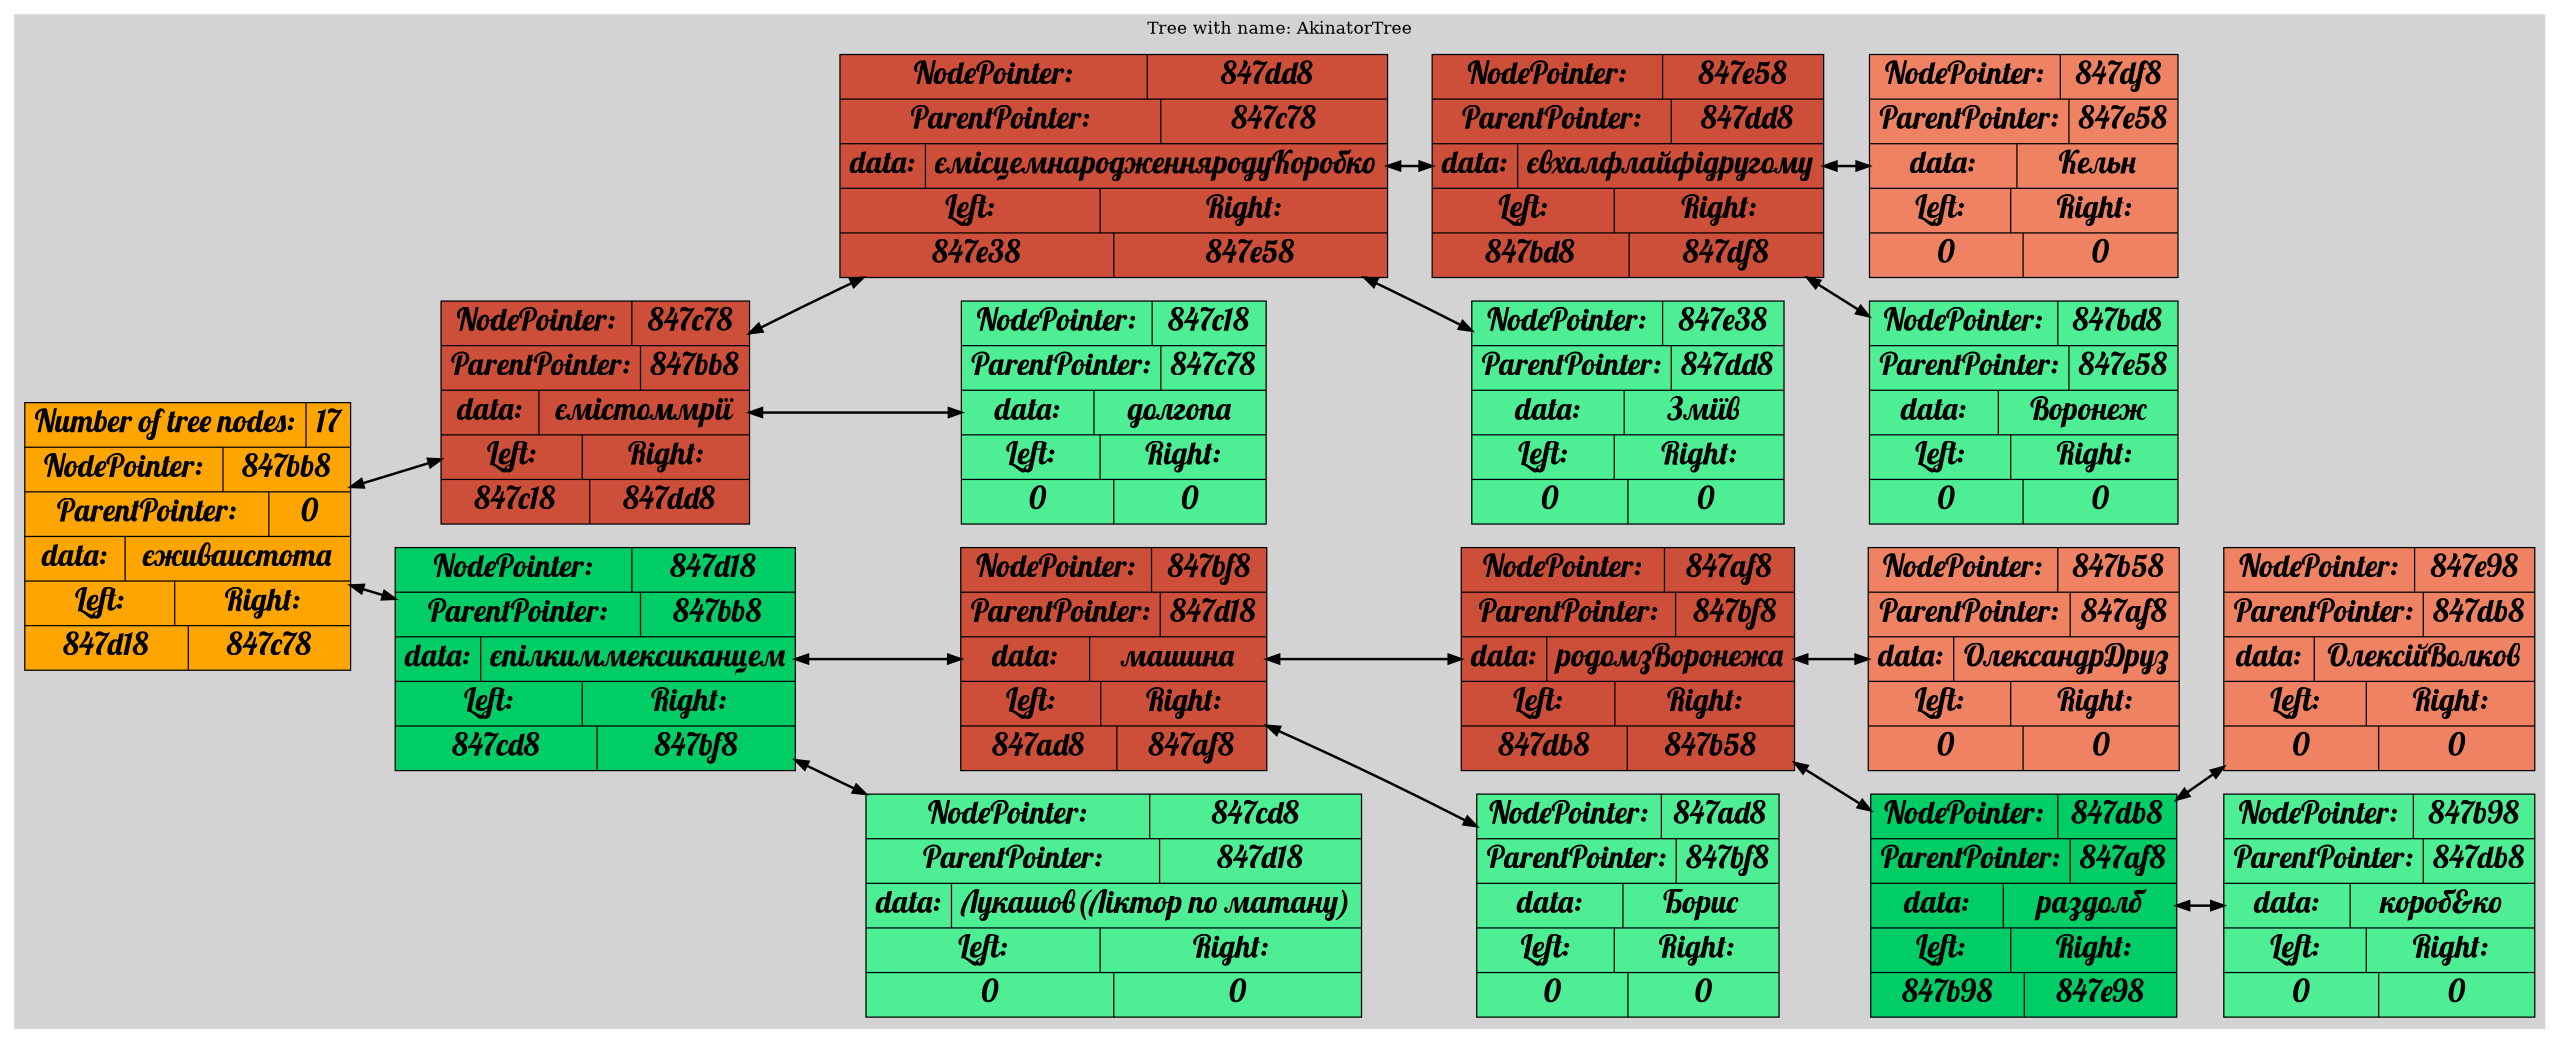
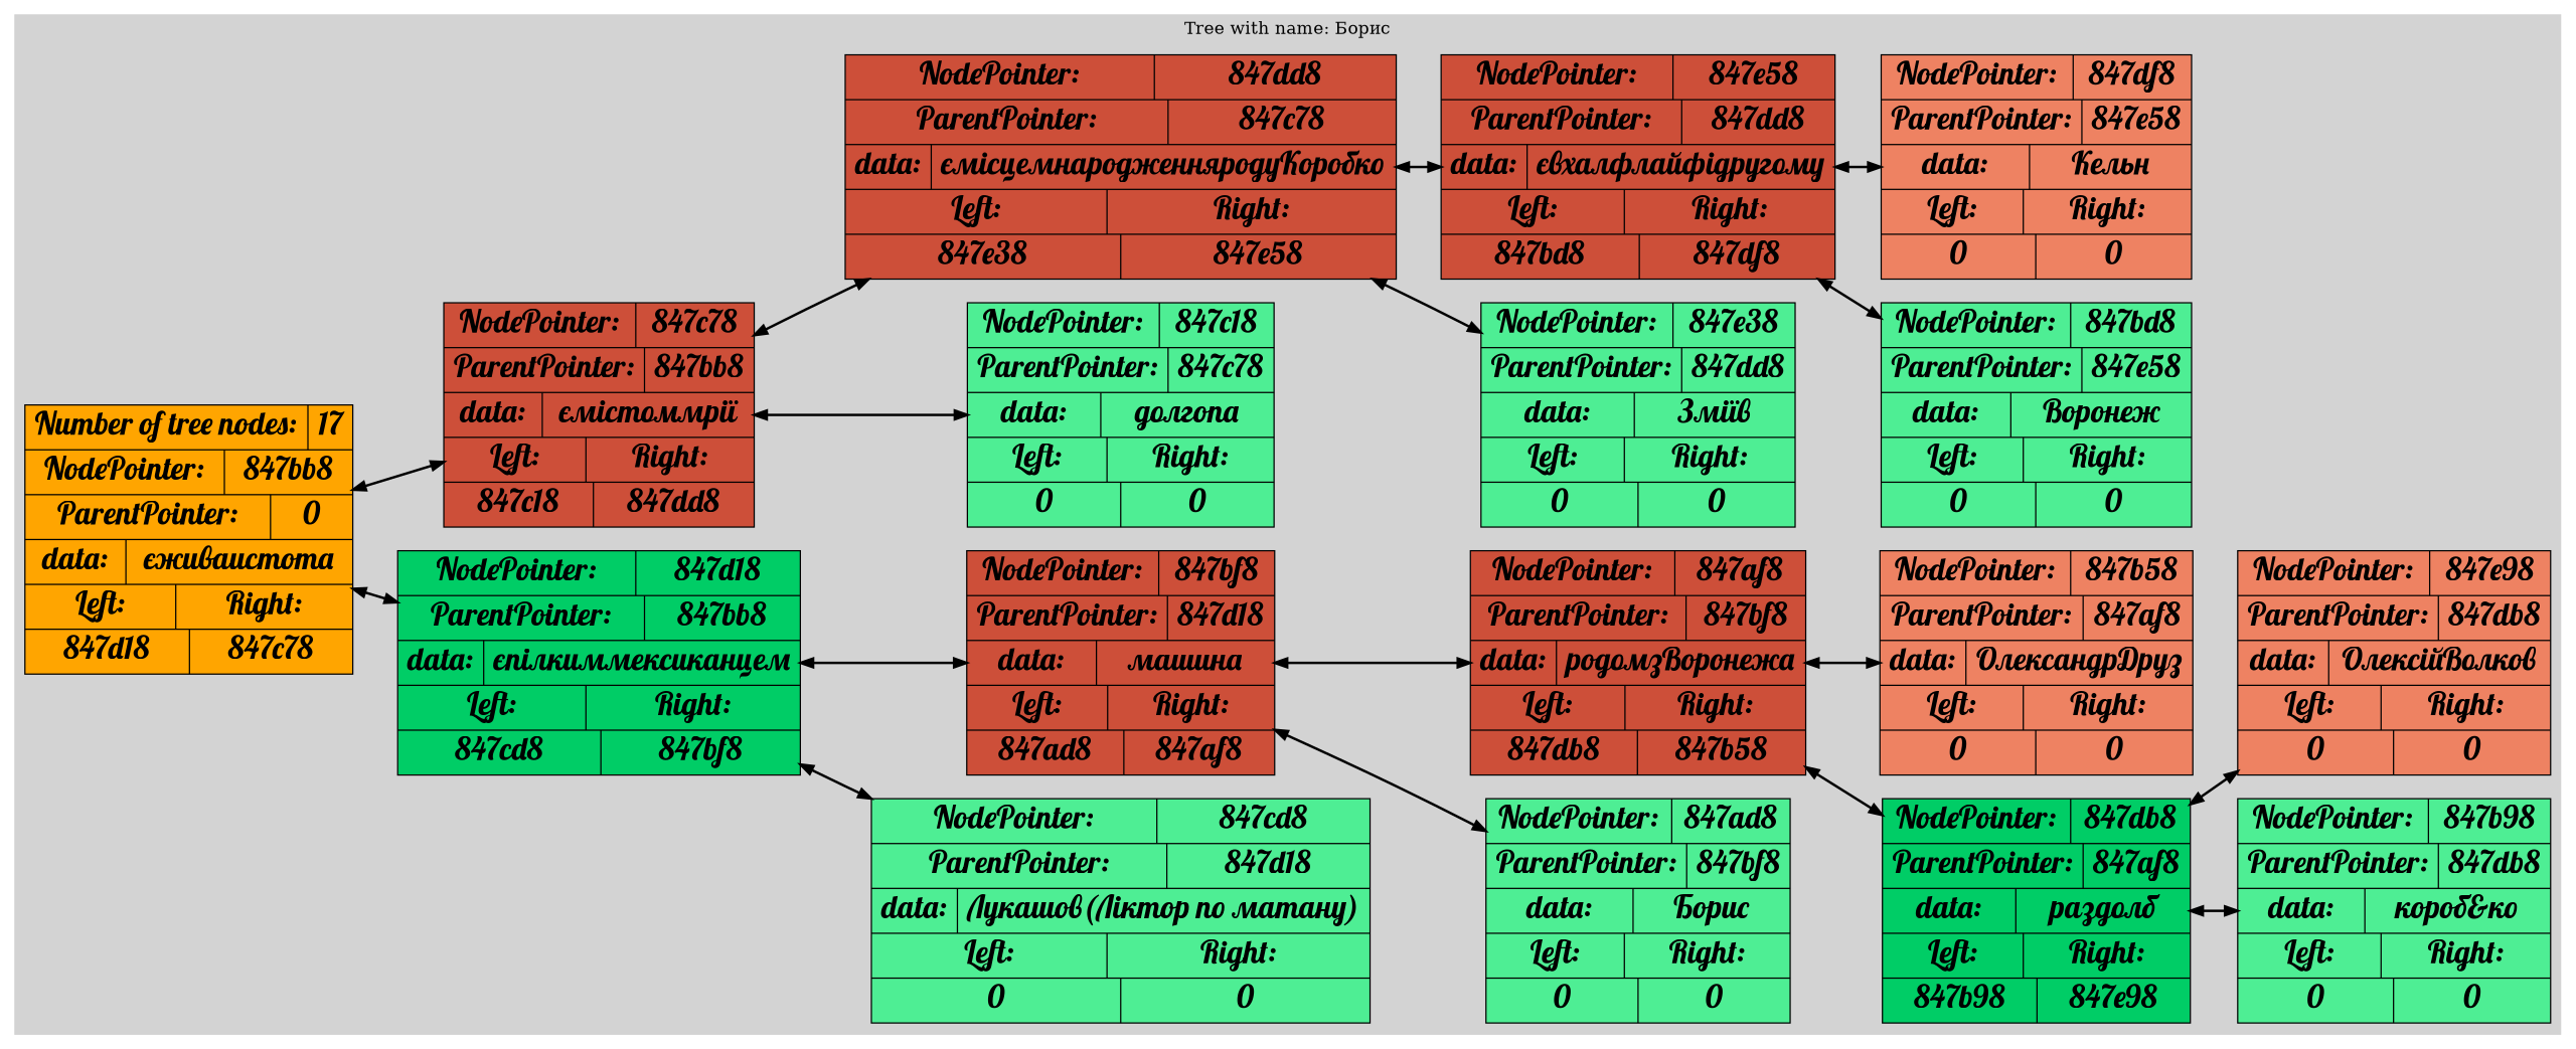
  digraph {
    rankdir=LR
    node [fillcolor=seagreen2 fontname=Lobster fontsize=25 shape=record style=filled]
    edge [dir=both style=bold]
    n1 [fillcolor=orange label="{Number of tree nodes: | 17} | {NodePointer:  | 847bb8} | {ParentPointer: | 0} | {data: | є жива истота} | {Left: | Right:} | {847d18 | 847c78}"]
    n2 [fillcolor=springgreen3 label="{NodePointer:  | 847d18} | {ParentPointer: | 847bb8} | {data: | є пілким мексиканцем} | {Left: | Right:} | {847cd8 | 847bf8}"]
    n3 [fillcolor=tomato3 label="{NodePointer:  | 847c78} | {ParentPointer: | 847bb8} | {data: | є містом мрії} | {Left: | Right:} | {847c18 | 847dd8}"]
    n4 [label="{NodePointer:  | 847cd8} | {ParentPointer: | 847d18} | {data: | Лукашов(Ліктор по матану)} | {Left: | Right:} | {0 | 0}"]
    n5 [fillcolor=tomato3 label="{NodePointer:  | 847bf8} | {ParentPointer: | 847d18} | {data: | машина} | {Left: | Right:} | {847ad8 | 847af8}"]
    n6 [label="{NodePointer:  | 847c18} | {ParentPointer: | 847c78} | {data: | долгопа} | {Left: | Right:} | {0 | 0}"]
    n7 [fillcolor=tomato3 label="{NodePointer:  | 847dd8} | {ParentPointer: | 847c78} | {data: | є місцем народження роду Коробко} | {Left: | Right:} | {847e38 | 847e58}"]
    n8 [label="{NodePointer:  | 847e38} | {ParentPointer: | 847dd8} | {data: | Зміїв} | {Left: | Right:} | {0 | 0}"]
    n9 [fillcolor=tomato3 label="{NodePointer:  | 847e58} | {ParentPointer: | 847dd8} | {data: | є в халф лайфі другому} | {Left: | Right:} | {847bd8 | 847df8}"]
    n10 [label="{NodePointer:  | 847bd8} | {ParentPointer: | 847e58} | {data: | Воронеж} | {Left: | Right:} | {0 | 0}"]
    n11 [fillcolor=salmon2 label="{NodePointer:  | 847df8} | {ParentPointer: | 847e58} | {data: | Кельн} | {Left: | Right:} | {0 | 0}"]
    n12 [label="{NodePointer:  | 847ad8} | {ParentPointer: | 847bf8} | {data: | Борис} | {Left: | Right:} | {0 | 0}"]
    n13 [fillcolor=tomato3 label="{NodePointer:  | 847af8} | {ParentPointer: | 847bf8} | {data: | родом з Воронежа} | {Left: | Right:} | {847db8 | 847b58}"]
    n14 [fillcolor=springgreen3 label="{NodePointer:  | 847db8} | {ParentPointer: | 847af8} | {data: | раздолб} | {Left: | Right:} | {847b98 | 847e98}"]
    n15 [fillcolor=salmon2 label="{NodePointer:  | 847b58} | {ParentPointer: | 847af8} | {data: | Олександр Друз} | {Left: | Right:} | {0 | 0}"]
    n16 [label="{NodePointer:  | 847b98} | {ParentPointer: | 847db8} | {data: | короб&ко} | {Left: | Right:} | {0 | 0}"]
    n17 [fillcolor=salmon2 label="{NodePointer:  | 847e98} | {ParentPointer: | 847db8} | {data: | Олексій Волков} | {Left: | Right:} | {0 | 0}"]
    subgraph cluster_1 {
      color=lightgrey
-     label="Tree with name: AkinatorTree"
+     label="Tree with name: Борис"
      style=filled
      n1
      n2
      n3
      n4
      n5
      n6
      n7
      n8
      n9
      n10
      n11
      n12
      n13
      n14
      n15
      n16
      n17
    }
    n1 -> n2
    n1 -> n3
    n2 -> n4
    n2 -> n5
    n3 -> n6
    n3 -> n7
    n5 -> n12
    n5 -> n13
    n7 -> n8
    n7 -> n9
    n9 -> n10
    n9 -> n11
    n13 -> n14
    n13 -> n15
    n14 -> n16
    n14 -> n17
  }
